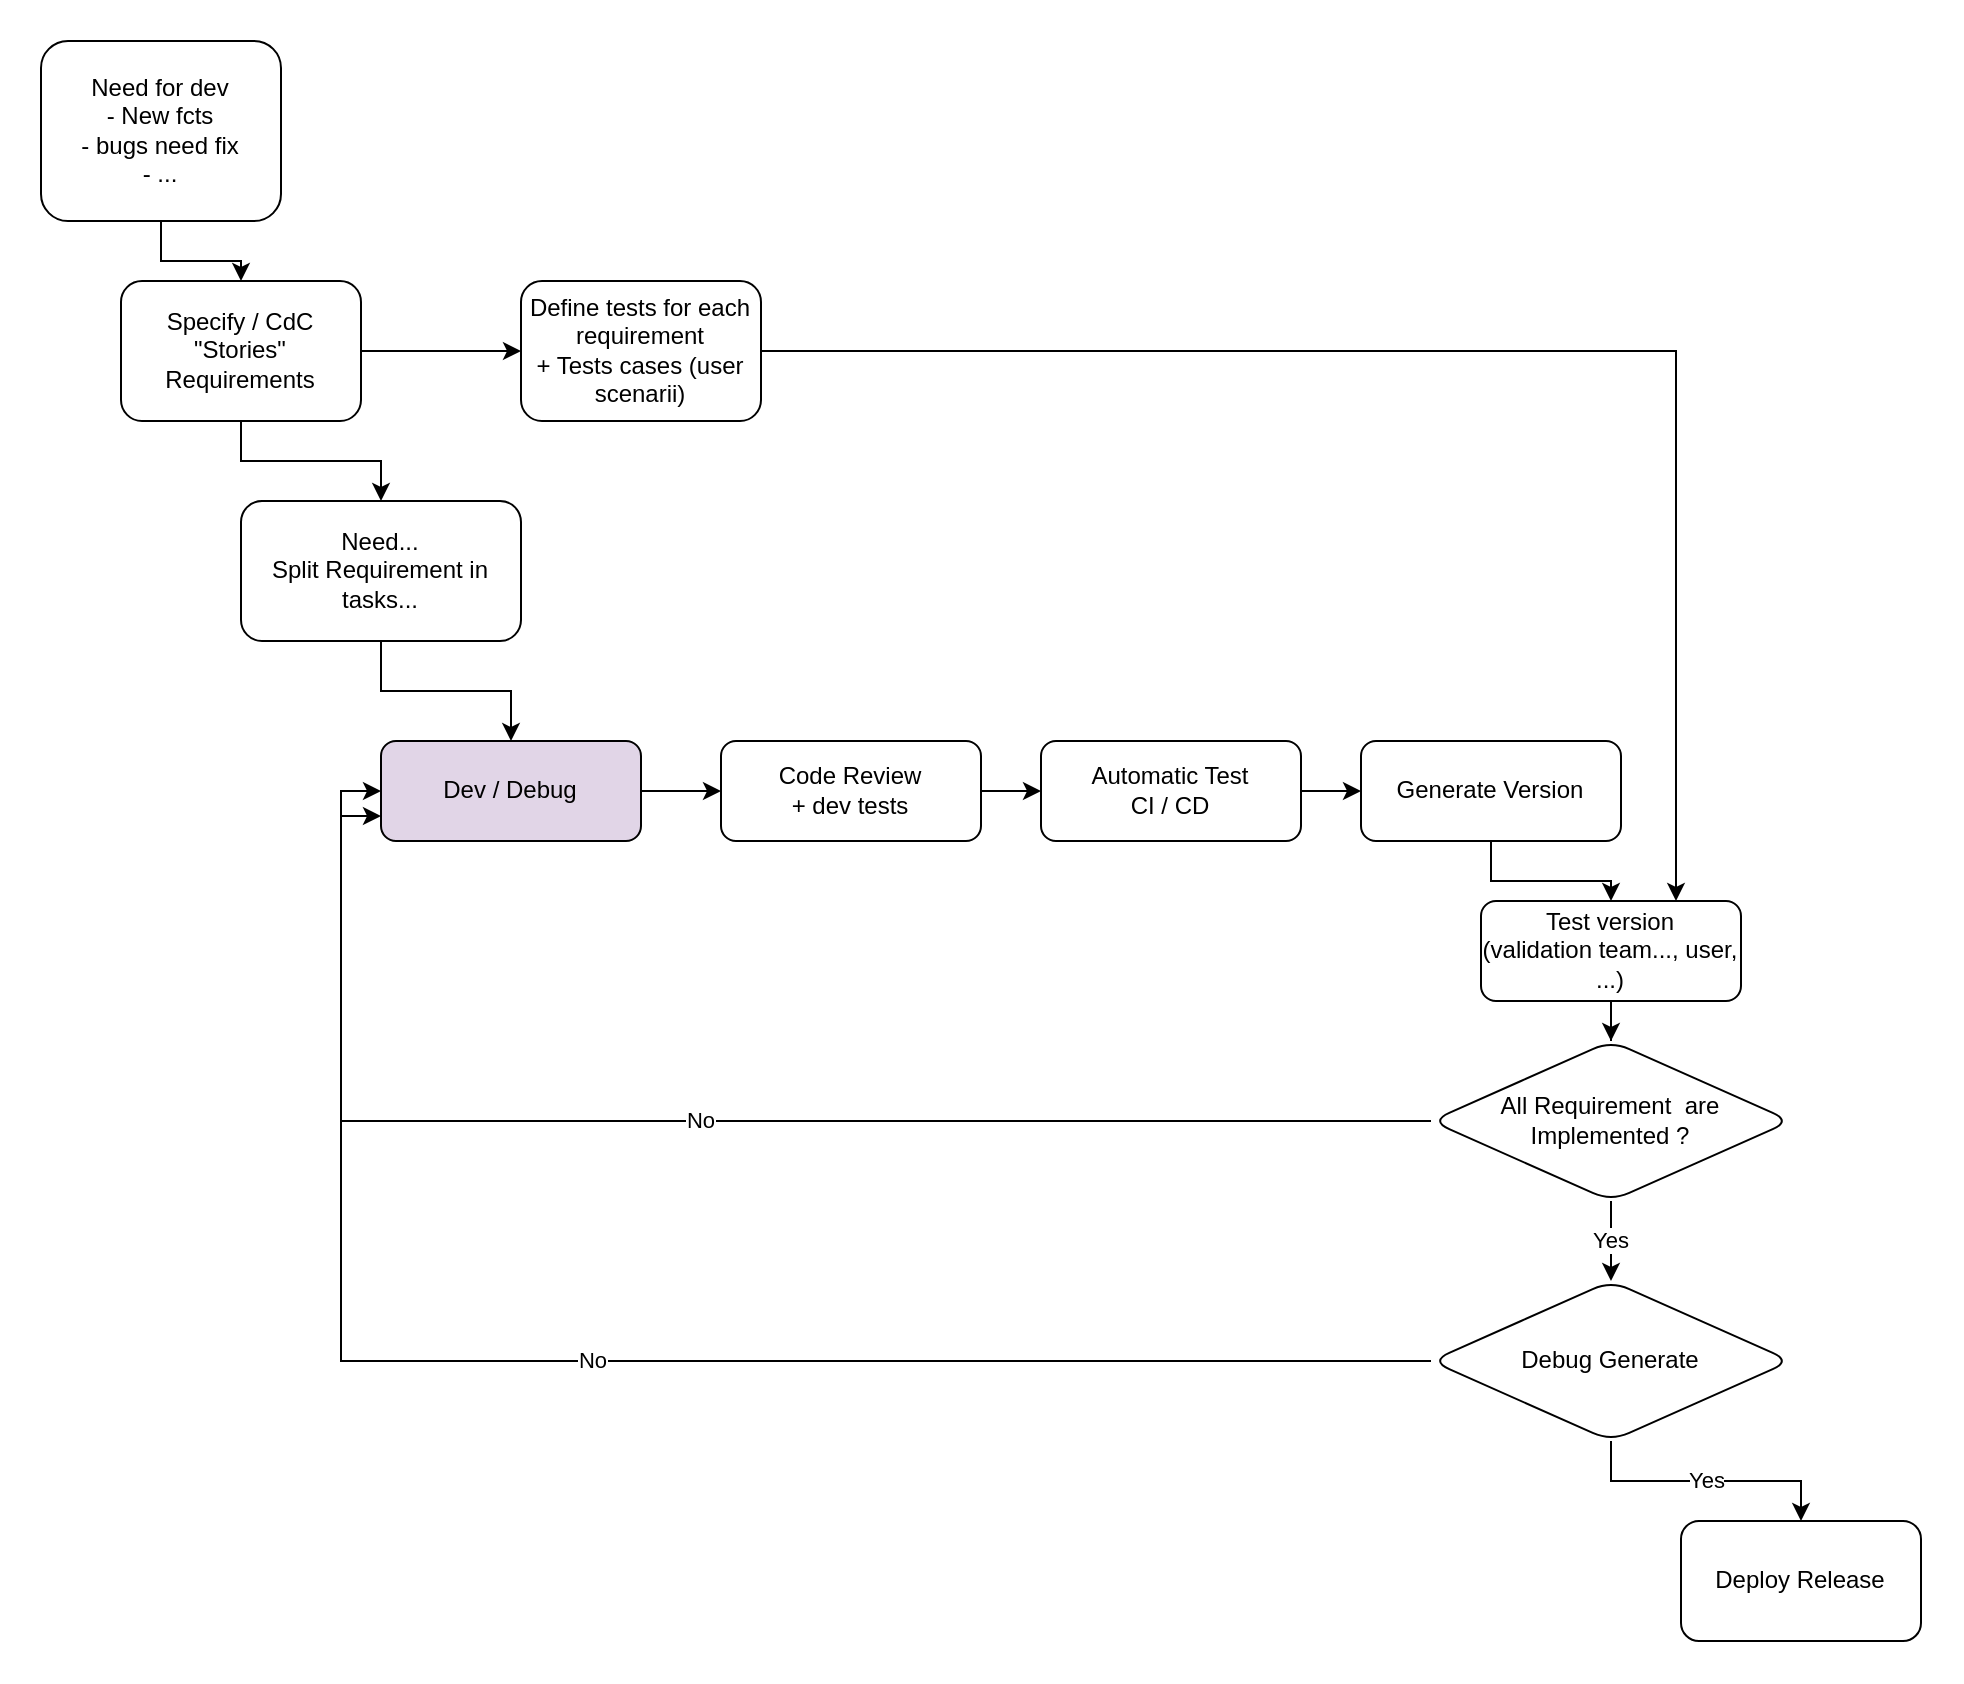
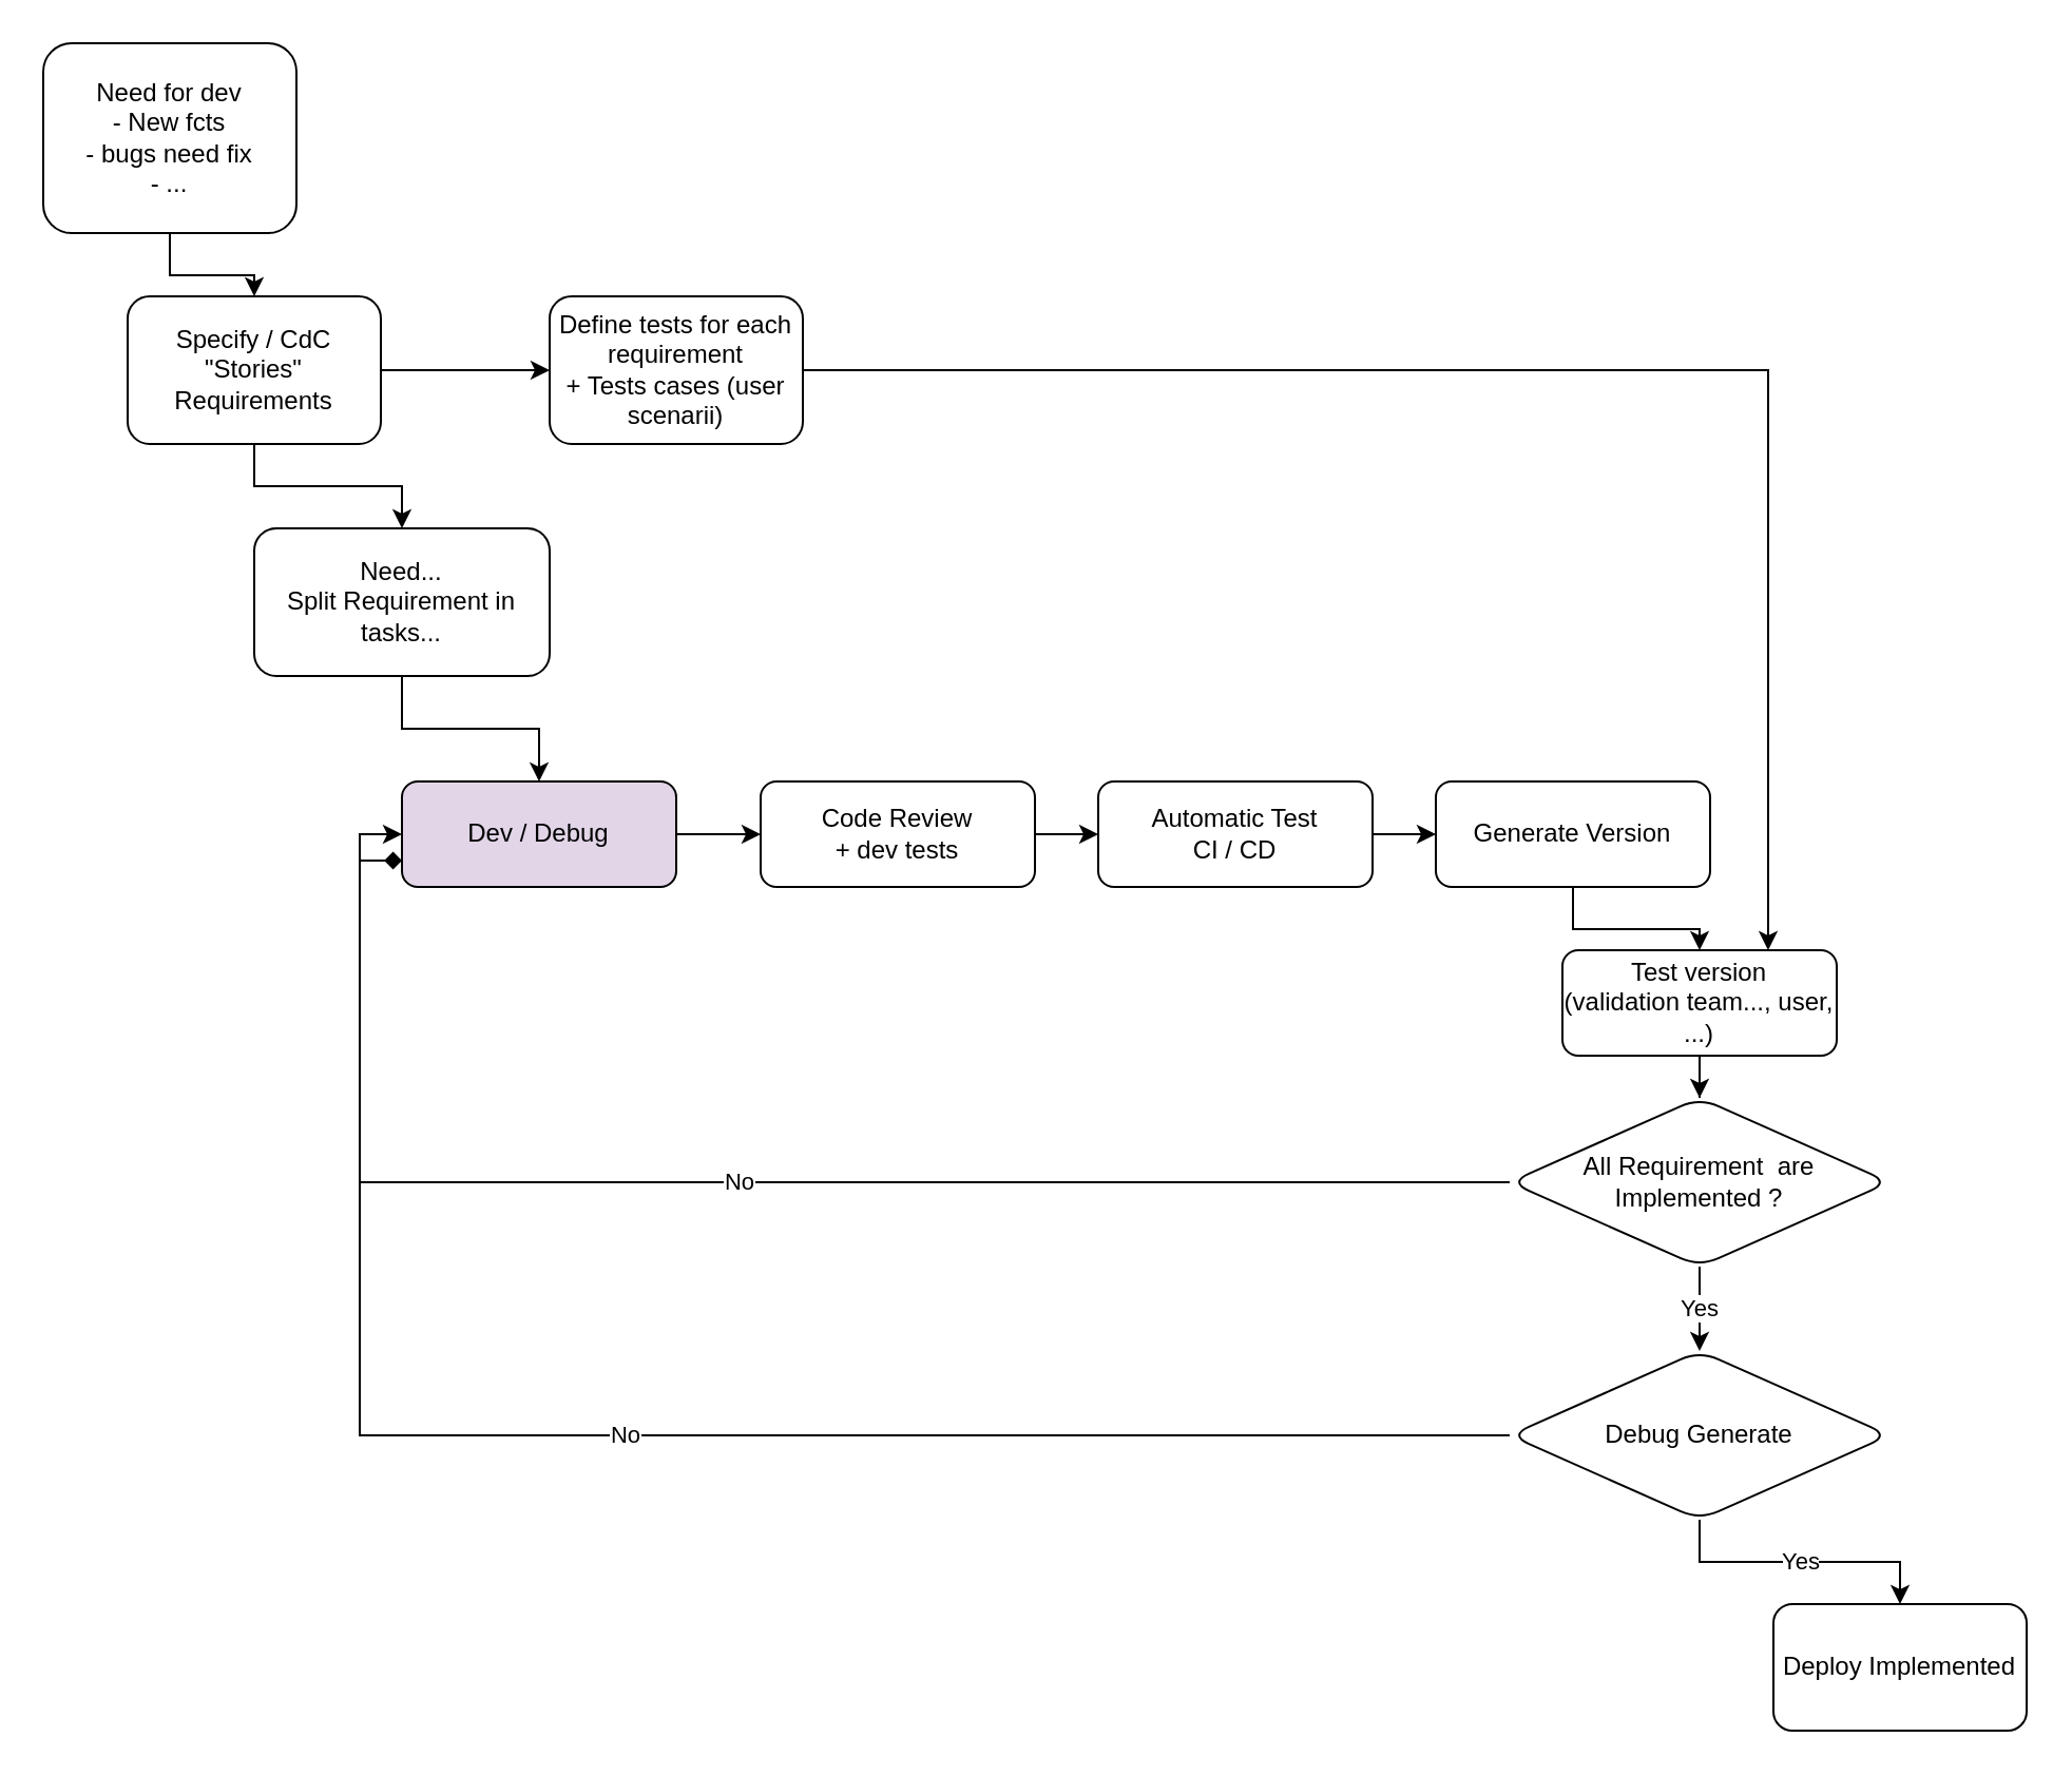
  <mxCell id="0" />
  <mxCell id="1" parent="0" />
  <mxCell id="2" value="" style="edgeStyle=orthogonalEdgeStyle;rounded=0;orthogonalLoop=1;jettySize=auto;html=1;" edge="1" parent="1" source="3" target="6"><mxGeometry relative="1" as="geometry" /></mxCell>
  <mxCell id="3" value="Need for dev&lt;br&gt;- New fcts&lt;br&gt;- bugs need fix&lt;br&gt;- ..." style="rounded=1;whiteSpace=wrap;html=1;fontSize=12;glass=0;strokeWidth=1;shadow=0;" parent="1" vertex="1"><mxGeometry x="20" y="20" width="120" height="90" as="geometry" /></mxCell>
  <mxCell id="4" value="" style="edgeStyle=orthogonalEdgeStyle;rounded=0;orthogonalLoop=1;jettySize=auto;html=1;" edge="1" parent="1" source="6" target="8"><mxGeometry relative="1" as="geometry" /></mxCell>
  <mxCell id="5" value="" style="edgeStyle=orthogonalEdgeStyle;rounded=0;orthogonalLoop=1;jettySize=auto;html=1;" edge="1" parent="1" source="6" target="27"><mxGeometry relative="1" as="geometry" /></mxCell>
  <mxCell id="6" value="Specify / CdC&lt;br&gt;&quot;Stories&quot;&lt;br&gt;Requirements" style="rounded=1;whiteSpace=wrap;html=1;fontSize=12;glass=0;strokeWidth=1;shadow=0;" vertex="1" parent="1"><mxGeometry x="60" y="140" width="120" height="70" as="geometry" /></mxCell>
  <mxCell id="7" value="" style="edgeStyle=orthogonalEdgeStyle;rounded=0;orthogonalLoop=1;jettySize=auto;html=1;" edge="1" parent="1" source="8" target="10"><mxGeometry relative="1" as="geometry" /></mxCell>
  <mxCell id="8" value="Need...&lt;br&gt;Split Requirement in tasks..." style="rounded=1;whiteSpace=wrap;html=1;fontSize=12;glass=0;strokeWidth=1;shadow=0;" vertex="1" parent="1"><mxGeometry x="120" y="250" width="140" height="70" as="geometry" /></mxCell>
  <mxCell id="9" value="" style="edgeStyle=orthogonalEdgeStyle;rounded=0;orthogonalLoop=1;jettySize=auto;html=1;" edge="1" parent="1" source="10" target="12"><mxGeometry relative="1" as="geometry" /></mxCell>
  <mxCell id="10" value="Dev / Debug" style="rounded=1;whiteSpace=wrap;html=1;fontSize=12;glass=0;strokeWidth=1;shadow=0;fillColor=#e1d5e7;" vertex="1" parent="1"><mxGeometry x="190" y="370" width="130" height="50" as="geometry" /></mxCell>
  <mxCell id="11" value="" style="edgeStyle=orthogonalEdgeStyle;rounded=0;orthogonalLoop=1;jettySize=auto;html=1;" edge="1" parent="1" source="12" target="14"><mxGeometry relative="1" as="geometry" /></mxCell>
  <mxCell id="12" value="Code Review&lt;br&gt;+ dev tests" style="rounded=1;whiteSpace=wrap;html=1;fontSize=12;glass=0;strokeWidth=1;shadow=0;" vertex="1" parent="1"><mxGeometry x="360" y="370" width="130" height="50" as="geometry" /></mxCell>
  <mxCell id="13" value="" style="edgeStyle=orthogonalEdgeStyle;rounded=0;orthogonalLoop=1;jettySize=auto;html=1;" edge="1" parent="1" source="14" target="16"><mxGeometry relative="1" as="geometry" /></mxCell>
  <mxCell id="14" value="Automatic Test&lt;br&gt;CI / CD" style="rounded=1;whiteSpace=wrap;html=1;fontSize=12;glass=0;strokeWidth=1;shadow=0;" vertex="1" parent="1"><mxGeometry x="520" y="370" width="130" height="50" as="geometry" /></mxCell>
  <mxCell id="15" value="" style="edgeStyle=orthogonalEdgeStyle;rounded=0;orthogonalLoop=1;jettySize=auto;html=1;" edge="1" parent="1" source="16" target="18"><mxGeometry relative="1" as="geometry" /></mxCell>
  <mxCell id="16" value="Generate Version" style="rounded=1;whiteSpace=wrap;html=1;fontSize=12;glass=0;strokeWidth=1;shadow=0;" vertex="1" parent="1"><mxGeometry x="680" y="370" width="130" height="50" as="geometry" /></mxCell>
  <mxCell id="17" value="" style="edgeStyle=orthogonalEdgeStyle;rounded=0;orthogonalLoop=1;jettySize=auto;html=1;" edge="1" parent="1" source="18" target="21"><mxGeometry relative="1" as="geometry" /></mxCell>
  <mxCell id="18" value="Test version&lt;br&gt;(validation team..., user, ...)" style="rounded=1;whiteSpace=wrap;html=1;fontSize=12;glass=0;strokeWidth=1;shadow=0;" vertex="1" parent="1"><mxGeometry x="740" y="450" width="130" height="50" as="geometry" /></mxCell>
  <mxCell id="19" value="Yes" style="edgeStyle=orthogonalEdgeStyle;rounded=0;orthogonalLoop=1;jettySize=auto;html=1;" edge="1" parent="1" source="21" target="24"><mxGeometry relative="1" as="geometry" /></mxCell>
  <mxCell id="20" value="No" style="edgeStyle=orthogonalEdgeStyle;rounded=0;orthogonalLoop=1;jettySize=auto;html=1;exitX=0;exitY=0.5;exitDx=0;exitDy=0;entryX=0;entryY=0.5;entryDx=0;entryDy=0;" edge="1" parent="1" source="21" target="10"><mxGeometry relative="1" as="geometry" /></mxCell>
  <mxCell id="21" value="All Requirement&amp;nbsp; are Implemented ?" style="rhombus;whiteSpace=wrap;html=1;rounded=1;glass=0;strokeWidth=1;shadow=0;" vertex="1" parent="1"><mxGeometry x="715" y="520" width="180" height="80" as="geometry" /></mxCell>
  <mxCell id="22" value="Yes" style="edgeStyle=orthogonalEdgeStyle;rounded=0;orthogonalLoop=1;jettySize=auto;html=1;" edge="1" parent="1" source="24" target="25"><mxGeometry relative="1" as="geometry" /></mxCell>
- <mxCell id="23" value="No" style="edgeStyle=orthogonalEdgeStyle;rounded=0;orthogonalLoop=1;jettySize=auto;html=1;exitX=0;exitY=0.5;exitDx=0;exitDy=0;entryX=0;entryY=0.75;entryDx=0;entryDy=0;" edge="1" parent="1" source="24" target="10"><mxGeometry relative="1" as="geometry" /></mxCell>
+ <mxCell id="23" value="No" style="edgeStyle=orthogonalEdgeStyle;rounded=0;orthogonalLoop=1;jettySize=auto;html=1;exitX=0;exitY=0.5;exitDx=0;exitDy=0;entryX=0;entryY=0.75;entryDx=0;entryDy=0;endArrow=diamond;" edge="1" parent="1" source="24" target="10"><mxGeometry relative="1" as="geometry" /></mxCell>
  <mxCell id="24" value="Debug Generate" style="rhombus;whiteSpace=wrap;html=1;rounded=1;glass=0;strokeWidth=1;shadow=0;" vertex="1" parent="1"><mxGeometry x="715" y="640" width="180" height="80" as="geometry" /></mxCell>
- <mxCell id="25" value="Deploy Release" style="whiteSpace=wrap;html=1;rounded=1;glass=0;strokeWidth=1;shadow=0;" vertex="1" parent="1"><mxGeometry x="840" y="760" width="120" height="60" as="geometry" /></mxCell>
+ <mxCell id="25" value="Deploy Implemented" style="whiteSpace=wrap;html=1;rounded=1;glass=0;strokeWidth=1;shadow=0;" vertex="1" parent="1"><mxGeometry x="840" y="760" width="120" height="60" as="geometry" /></mxCell>
  <mxCell id="26" style="edgeStyle=orthogonalEdgeStyle;rounded=0;orthogonalLoop=1;jettySize=auto;html=1;exitX=1;exitY=0.5;exitDx=0;exitDy=0;entryX=0.75;entryY=0;entryDx=0;entryDy=0;" edge="1" parent="1" source="27" target="18"><mxGeometry relative="1" as="geometry" /></mxCell>
  <mxCell id="27" value="Define tests for each requirement&lt;br&gt;+ Tests cases (user scenarii)" style="rounded=1;whiteSpace=wrap;html=1;fontSize=12;glass=0;strokeWidth=1;shadow=0;" vertex="1" parent="1"><mxGeometry x="260" y="140" width="120" height="70" as="geometry" /></mxCell>
